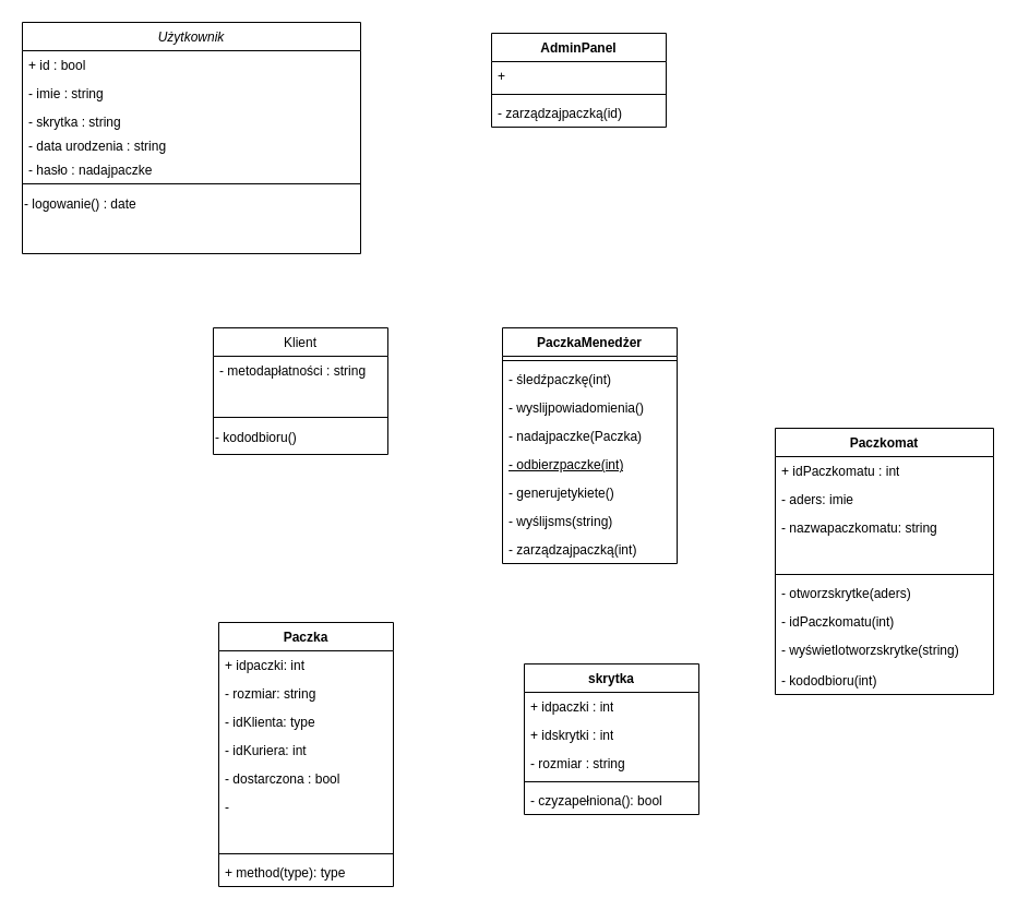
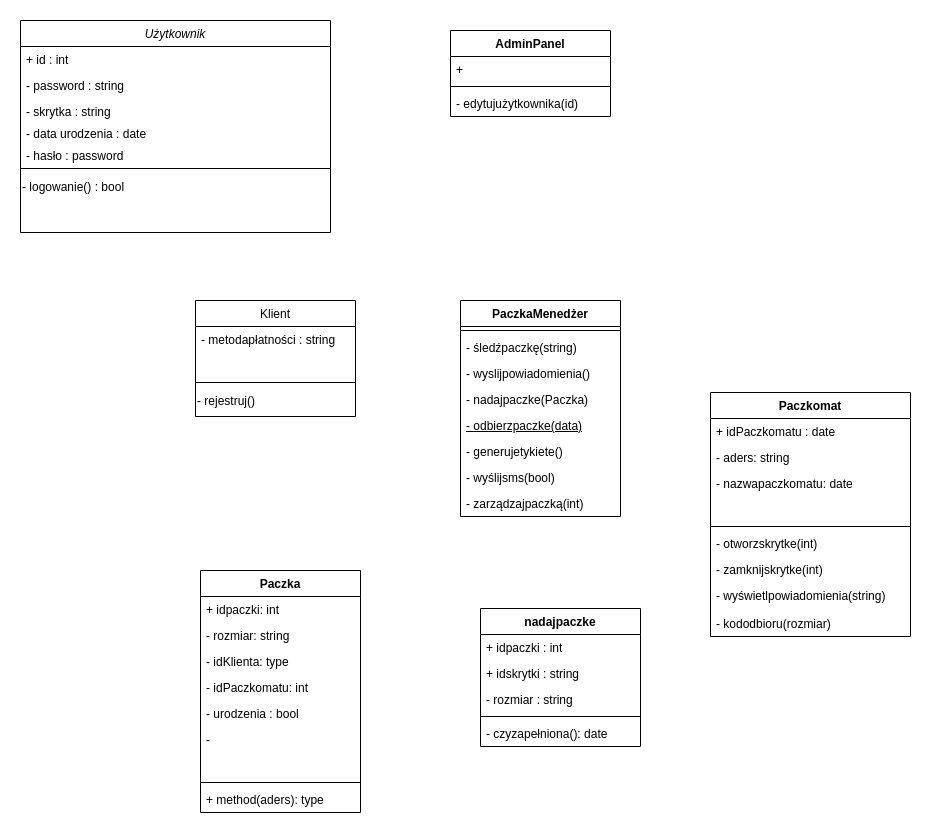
  <mxCell id="0" />
  <mxCell id="1" parent="0" />
  <mxCell id="2" value="Klient" style="swimlane;fontStyle=0;align=center;verticalAlign=top;childLayout=stackLayout;horizontal=1;startSize=26;horizontalStack=0;resizeParent=1;resizeLast=0;collapsible=1;marginBottom=0;rounded=0;shadow=0;strokeWidth=1;" vertex="1" parent="1"><mxGeometry x="195" y="300" width="160" height="116" as="geometry"><mxRectangle x="130" y="380" width="160" height="26" as="alternateBounds" /></mxGeometry></mxCell>
  <mxCell id="3" value="- metodapłatności : string" style="text;align=left;verticalAlign=top;spacingLeft=4;spacingRight=4;overflow=hidden;rotatable=0;points=[[0,0.5],[1,0.5]];portConstraint=eastwest;" vertex="1" parent="2"><mxGeometry y="26" width="160" height="26" as="geometry" /></mxCell>
  <mxCell id="4" style="text;align=left;verticalAlign=top;spacingLeft=4;spacingRight=4;overflow=hidden;rotatable=0;points=[[0,0.5],[1,0.5]];portConstraint=eastwest;rounded=0;shadow=0;html=0;" vertex="1" parent="2"><mxGeometry y="52" width="160" height="26" as="geometry" /></mxCell>
  <mxCell id="5" value="" style="line;html=1;strokeWidth=1;align=left;verticalAlign=middle;spacingTop=-1;spacingLeft=3;spacingRight=3;rotatable=0;labelPosition=right;points=[];portConstraint=eastwest;" vertex="1" parent="2"><mxGeometry y="78" width="160" height="8" as="geometry" /></mxCell>
- <mxCell id="6" value="- kododbioru()" style="text;html=1;align=left;verticalAlign=middle;resizable=0;points=[];autosize=1;strokeColor=none;fillColor=none;" vertex="1" parent="2"><mxGeometry y="86" width="160" height="30" as="geometry" /></mxCell>
+ <mxCell id="6" value="- rejestruj()" style="text;html=1;align=left;verticalAlign=middle;resizable=0;points=[];autosize=1;strokeColor=none;fillColor=none;" vertex="1" parent="2"><mxGeometry y="86" width="160" height="30" as="geometry" /></mxCell>
  <mxCell id="7" value="Użytkownik&#10;" style="swimlane;fontStyle=2;align=center;verticalAlign=top;childLayout=stackLayout;horizontal=1;startSize=26;horizontalStack=0;resizeParent=1;resizeLast=0;collapsible=1;marginBottom=0;rounded=0;shadow=0;strokeWidth=1;" vertex="1" parent="1"><mxGeometry x="20" y="20" width="310" height="212" as="geometry"><mxRectangle x="230" y="140" width="160" height="26" as="alternateBounds" /></mxGeometry></mxCell>
- <mxCell id="8" value="+ id : bool" style="text;align=left;verticalAlign=top;spacingLeft=4;spacingRight=4;overflow=hidden;rotatable=0;points=[[0,0.5],[1,0.5]];portConstraint=eastwest;" vertex="1" parent="7"><mxGeometry y="26" width="310" height="26" as="geometry" /></mxCell>
- <mxCell id="9" value="- imie : string&#10;" style="text;align=left;verticalAlign=top;spacingLeft=4;spacingRight=4;overflow=hidden;rotatable=0;points=[[0,0.5],[1,0.5]];portConstraint=eastwest;rounded=0;shadow=0;html=0;" vertex="1" parent="7"><mxGeometry y="52" width="310" height="26" as="geometry" /></mxCell>
+ <mxCell id="8" value="+ id : int" style="text;align=left;verticalAlign=top;spacingLeft=4;spacingRight=4;overflow=hidden;rotatable=0;points=[[0,0.5],[1,0.5]];portConstraint=eastwest;" vertex="1" parent="7"><mxGeometry y="26" width="310" height="26" as="geometry" /></mxCell>
+ <mxCell id="9" value="- password : string&#10;" style="text;align=left;verticalAlign=top;spacingLeft=4;spacingRight=4;overflow=hidden;rotatable=0;points=[[0,0.5],[1,0.5]];portConstraint=eastwest;rounded=0;shadow=0;html=0;" vertex="1" parent="7"><mxGeometry y="52" width="310" height="26" as="geometry" /></mxCell>
  <mxCell id="10" value="- skrytka : string&#10;" style="text;align=left;verticalAlign=top;spacingLeft=4;spacingRight=4;overflow=hidden;rotatable=0;points=[[0,0.5],[1,0.5]];portConstraint=eastwest;rounded=0;shadow=0;html=0;" vertex="1" parent="7"><mxGeometry y="78" width="310" height="22" as="geometry" /></mxCell>
- <mxCell id="11" value="- data urodzenia : string" style="text;align=left;verticalAlign=top;spacingLeft=4;spacingRight=4;overflow=hidden;rotatable=0;points=[[0,0.5],[1,0.5]];portConstraint=eastwest;rounded=0;shadow=0;html=0;" vertex="1" parent="7"><mxGeometry y="100" width="310" height="22" as="geometry" /></mxCell>
- <mxCell id="12" value="- hasło : nadajpaczke" style="text;align=left;verticalAlign=top;spacingLeft=4;spacingRight=4;overflow=hidden;rotatable=0;points=[[0,0.5],[1,0.5]];portConstraint=eastwest;rounded=0;shadow=0;html=0;" vertex="1" parent="7"><mxGeometry y="122" width="310" height="22" as="geometry" /></mxCell>
+ <mxCell id="11" value="- data urodzenia : date" style="text;align=left;verticalAlign=top;spacingLeft=4;spacingRight=4;overflow=hidden;rotatable=0;points=[[0,0.5],[1,0.5]];portConstraint=eastwest;rounded=0;shadow=0;html=0;" vertex="1" parent="7"><mxGeometry y="100" width="310" height="22" as="geometry" /></mxCell>
+ <mxCell id="12" value="- hasło : password" style="text;align=left;verticalAlign=top;spacingLeft=4;spacingRight=4;overflow=hidden;rotatable=0;points=[[0,0.5],[1,0.5]];portConstraint=eastwest;rounded=0;shadow=0;html=0;" vertex="1" parent="7"><mxGeometry y="122" width="310" height="22" as="geometry" /></mxCell>
  <mxCell id="13" value="" style="line;html=1;strokeWidth=1;align=left;verticalAlign=middle;spacingTop=-1;spacingLeft=3;spacingRight=3;rotatable=0;labelPosition=right;points=[];portConstraint=eastwest;" vertex="1" parent="7"><mxGeometry y="144" width="310" height="8" as="geometry" /></mxCell>
- <mxCell id="14" value="- logowanie() : date" style="text;html=1;align=left;verticalAlign=middle;resizable=0;points=[];autosize=1;strokeColor=none;fillColor=none;" vertex="1" parent="7"><mxGeometry y="152" width="310" height="30" as="geometry" /></mxCell>
+ <mxCell id="14" value="- logowanie() : bool" style="text;html=1;align=left;verticalAlign=middle;resizable=0;points=[];autosize=1;strokeColor=none;fillColor=none;" vertex="1" parent="7"><mxGeometry y="152" width="310" height="30" as="geometry" /></mxCell>
  <mxCell id="15" style="text;html=1;align=left;verticalAlign=middle;resizable=0;points=[];autosize=1;strokeColor=none;fillColor=none;" vertex="1" parent="7"><mxGeometry y="182" width="310" height="30" as="geometry" /></mxCell>
  <mxCell id="16" value="Paczka" style="swimlane;fontStyle=1;align=center;verticalAlign=top;childLayout=stackLayout;horizontal=1;startSize=26;horizontalStack=0;resizeParent=1;resizeParentMax=0;resizeLast=0;collapsible=1;marginBottom=0;whiteSpace=wrap;html=1;" vertex="1" parent="1"><mxGeometry x="200" y="570" width="160" height="242" as="geometry" /></mxCell>
  <mxCell id="17" value="+ idpaczki: int" style="text;strokeColor=none;fillColor=none;align=left;verticalAlign=top;spacingLeft=4;spacingRight=4;overflow=hidden;rotatable=0;points=[[0,0.5],[1,0.5]];portConstraint=eastwest;whiteSpace=wrap;html=1;" vertex="1" parent="16"><mxGeometry y="26" width="160" height="26" as="geometry" /></mxCell>
  <mxCell id="18" value="- rozmiar: string" style="text;strokeColor=none;fillColor=none;align=left;verticalAlign=top;spacingLeft=4;spacingRight=4;overflow=hidden;rotatable=0;points=[[0,0.5],[1,0.5]];portConstraint=eastwest;whiteSpace=wrap;html=1;" vertex="1" parent="16"><mxGeometry y="52" width="160" height="26" as="geometry" /></mxCell>
  <mxCell id="19" value="- idKlienta: type&lt;div&gt;&lt;br&gt;&lt;/div&gt;" style="text;strokeColor=none;fillColor=none;align=left;verticalAlign=top;spacingLeft=4;spacingRight=4;overflow=hidden;rotatable=0;points=[[0,0.5],[1,0.5]];portConstraint=eastwest;whiteSpace=wrap;html=1;" vertex="1" parent="16"><mxGeometry y="78" width="160" height="26" as="geometry" /></mxCell>
- <mxCell id="20" value="- idKuriera: int" style="text;strokeColor=none;fillColor=none;align=left;verticalAlign=top;spacingLeft=4;spacingRight=4;overflow=hidden;rotatable=0;points=[[0,0.5],[1,0.5]];portConstraint=eastwest;whiteSpace=wrap;html=1;" vertex="1" parent="16"><mxGeometry y="104" width="160" height="26" as="geometry" /></mxCell>
- <mxCell id="21" value="- dostarczona : bool" style="text;strokeColor=none;fillColor=none;align=left;verticalAlign=top;spacingLeft=4;spacingRight=4;overflow=hidden;rotatable=0;points=[[0,0.5],[1,0.5]];portConstraint=eastwest;whiteSpace=wrap;html=1;" vertex="1" parent="16"><mxGeometry y="130" width="160" height="26" as="geometry" /></mxCell>
+ <mxCell id="20" value="- idPaczkomatu: int" style="text;strokeColor=none;fillColor=none;align=left;verticalAlign=top;spacingLeft=4;spacingRight=4;overflow=hidden;rotatable=0;points=[[0,0.5],[1,0.5]];portConstraint=eastwest;whiteSpace=wrap;html=1;" vertex="1" parent="16"><mxGeometry y="104" width="160" height="26" as="geometry" /></mxCell>
+ <mxCell id="21" value="- urodzenia : bool" style="text;strokeColor=none;fillColor=none;align=left;verticalAlign=top;spacingLeft=4;spacingRight=4;overflow=hidden;rotatable=0;points=[[0,0.5],[1,0.5]];portConstraint=eastwest;whiteSpace=wrap;html=1;" vertex="1" parent="16"><mxGeometry y="130" width="160" height="26" as="geometry" /></mxCell>
  <mxCell id="22" value="-&amp;nbsp;" style="text;strokeColor=none;fillColor=none;align=left;verticalAlign=top;spacingLeft=4;spacingRight=4;overflow=hidden;rotatable=0;points=[[0,0.5],[1,0.5]];portConstraint=eastwest;whiteSpace=wrap;html=1;" vertex="1" parent="16"><mxGeometry y="156" width="160" height="26" as="geometry" /></mxCell>
  <mxCell id="23" style="text;strokeColor=none;fillColor=none;align=left;verticalAlign=top;spacingLeft=4;spacingRight=4;overflow=hidden;rotatable=0;points=[[0,0.5],[1,0.5]];portConstraint=eastwest;whiteSpace=wrap;html=1;" vertex="1" parent="16"><mxGeometry y="182" width="160" height="26" as="geometry" /></mxCell>
  <mxCell id="24" value="" style="line;strokeWidth=1;fillColor=none;align=left;verticalAlign=middle;spacingTop=-1;spacingLeft=3;spacingRight=3;rotatable=0;labelPosition=right;points=[];portConstraint=eastwest;strokeColor=inherit;" vertex="1" parent="16"><mxGeometry y="208" width="160" height="8" as="geometry" /></mxCell>
- <mxCell id="25" value="+ method(type): type" style="text;strokeColor=none;fillColor=none;align=left;verticalAlign=top;spacingLeft=4;spacingRight=4;overflow=hidden;rotatable=0;points=[[0,0.5],[1,0.5]];portConstraint=eastwest;whiteSpace=wrap;html=1;" vertex="1" parent="16"><mxGeometry y="216" width="160" height="26" as="geometry" /></mxCell>
+ <mxCell id="25" value="+ method(aders): type" style="text;strokeColor=none;fillColor=none;align=left;verticalAlign=top;spacingLeft=4;spacingRight=4;overflow=hidden;rotatable=0;points=[[0,0.5],[1,0.5]];portConstraint=eastwest;whiteSpace=wrap;html=1;" vertex="1" parent="16"><mxGeometry y="216" width="160" height="26" as="geometry" /></mxCell>
  <mxCell id="26" value="PaczkaMenedżer" style="swimlane;fontStyle=1;align=center;verticalAlign=top;childLayout=stackLayout;horizontal=1;startSize=26;horizontalStack=0;resizeParent=1;resizeParentMax=0;resizeLast=0;collapsible=1;marginBottom=0;whiteSpace=wrap;html=1;" vertex="1" parent="1"><mxGeometry x="460" y="300" width="160" height="216" as="geometry" /></mxCell>
  <mxCell id="27" value="" style="line;strokeWidth=1;fillColor=none;align=left;verticalAlign=middle;spacingTop=-1;spacingLeft=3;spacingRight=3;rotatable=0;labelPosition=right;points=[];portConstraint=eastwest;strokeColor=inherit;" vertex="1" parent="26"><mxGeometry y="26" width="160" height="8" as="geometry" /></mxCell>
- <mxCell id="28" value="- śledźpaczkę(int)&amp;nbsp;" style="text;strokeColor=none;fillColor=none;align=left;verticalAlign=top;spacingLeft=4;spacingRight=4;overflow=hidden;rotatable=0;points=[[0,0.5],[1,0.5]];portConstraint=eastwest;whiteSpace=wrap;html=1;" vertex="1" parent="26"><mxGeometry y="34" width="160" height="26" as="geometry" /></mxCell>
+ <mxCell id="28" value="- śledźpaczkę(string)&amp;nbsp;" style="text;strokeColor=none;fillColor=none;align=left;verticalAlign=top;spacingLeft=4;spacingRight=4;overflow=hidden;rotatable=0;points=[[0,0.5],[1,0.5]];portConstraint=eastwest;whiteSpace=wrap;html=1;" vertex="1" parent="26"><mxGeometry y="34" width="160" height="26" as="geometry" /></mxCell>
  <mxCell id="29" value="- wyslijpowiadomienia()" style="text;strokeColor=none;fillColor=none;align=left;verticalAlign=top;spacingLeft=4;spacingRight=4;overflow=hidden;rotatable=0;points=[[0,0.5],[1,0.5]];portConstraint=eastwest;whiteSpace=wrap;html=1;" vertex="1" parent="26"><mxGeometry y="60" width="160" height="26" as="geometry" /></mxCell>
  <mxCell id="30" value="- nadajpaczke(Paczka)" style="text;strokeColor=none;fillColor=none;align=left;verticalAlign=top;spacingLeft=4;spacingRight=4;overflow=hidden;rotatable=0;points=[[0,0.5],[1,0.5]];portConstraint=eastwest;whiteSpace=wrap;html=1;" vertex="1" parent="26"><mxGeometry y="86" width="160" height="26" as="geometry" /></mxCell>
- <mxCell id="31" value="&lt;span style=&quot;text-wrap-mode: nowrap; text-decoration-line: underline;&quot;&gt;- odbierzpaczke(int)&lt;/span&gt;" style="text;strokeColor=none;fillColor=none;align=left;verticalAlign=top;spacingLeft=4;spacingRight=4;overflow=hidden;rotatable=0;points=[[0,0.5],[1,0.5]];portConstraint=eastwest;whiteSpace=wrap;html=1;" vertex="1" parent="26"><mxGeometry y="112" width="160" height="26" as="geometry" /></mxCell>
+ <mxCell id="31" value="&lt;span style=&quot;text-wrap-mode: nowrap; text-decoration-line: underline;&quot;&gt;- odbierzpaczke(data)&lt;/span&gt;" style="text;strokeColor=none;fillColor=none;align=left;verticalAlign=top;spacingLeft=4;spacingRight=4;overflow=hidden;rotatable=0;points=[[0,0.5],[1,0.5]];portConstraint=eastwest;whiteSpace=wrap;html=1;" vertex="1" parent="26"><mxGeometry y="112" width="160" height="26" as="geometry" /></mxCell>
  <mxCell id="32" value="- generujetykiete()" style="text;strokeColor=none;fillColor=none;align=left;verticalAlign=top;spacingLeft=4;spacingRight=4;overflow=hidden;rotatable=0;points=[[0,0.5],[1,0.5]];portConstraint=eastwest;whiteSpace=wrap;html=1;" vertex="1" parent="26"><mxGeometry y="138" width="160" height="26" as="geometry" /></mxCell>
- <mxCell id="33" value="- wyślijsms(string)" style="text;strokeColor=none;fillColor=none;align=left;verticalAlign=top;spacingLeft=4;spacingRight=4;overflow=hidden;rotatable=0;points=[[0,0.5],[1,0.5]];portConstraint=eastwest;whiteSpace=wrap;html=1;" vertex="1" parent="26"><mxGeometry y="164" width="160" height="26" as="geometry" /></mxCell>
+ <mxCell id="33" value="- wyślijsms(bool)" style="text;strokeColor=none;fillColor=none;align=left;verticalAlign=top;spacingLeft=4;spacingRight=4;overflow=hidden;rotatable=0;points=[[0,0.5],[1,0.5]];portConstraint=eastwest;whiteSpace=wrap;html=1;" vertex="1" parent="26"><mxGeometry y="164" width="160" height="26" as="geometry" /></mxCell>
  <mxCell id="34" value="- zarządzajpaczką(int)" style="text;strokeColor=none;fillColor=none;align=left;verticalAlign=top;spacingLeft=4;spacingRight=4;overflow=hidden;rotatable=0;points=[[0,0.5],[1,0.5]];portConstraint=eastwest;whiteSpace=wrap;html=1;" vertex="1" parent="26"><mxGeometry y="190" width="160" height="26" as="geometry" /></mxCell>
  <mxCell id="35" value="Paczkomat" style="swimlane;fontStyle=1;align=center;verticalAlign=top;childLayout=stackLayout;horizontal=1;startSize=26;horizontalStack=0;resizeParent=1;resizeParentMax=0;resizeLast=0;collapsible=1;marginBottom=0;whiteSpace=wrap;html=1;" vertex="1" parent="1"><mxGeometry x="710" y="392" width="200" height="244" as="geometry" /></mxCell>
- <mxCell id="36" value="+ idPaczkomatu : int" style="text;strokeColor=none;fillColor=none;align=left;verticalAlign=top;spacingLeft=4;spacingRight=4;overflow=hidden;rotatable=0;points=[[0,0.5],[1,0.5]];portConstraint=eastwest;whiteSpace=wrap;html=1;" vertex="1" parent="35"><mxGeometry y="26" width="200" height="26" as="geometry" /></mxCell>
- <mxCell id="37" value="- aders: imie" style="text;strokeColor=none;fillColor=none;align=left;verticalAlign=top;spacingLeft=4;spacingRight=4;overflow=hidden;rotatable=0;points=[[0,0.5],[1,0.5]];portConstraint=eastwest;whiteSpace=wrap;html=1;" vertex="1" parent="35"><mxGeometry y="52" width="200" height="26" as="geometry" /></mxCell>
- <mxCell id="38" value="- nazwapaczkomatu: string" style="text;strokeColor=none;fillColor=none;align=left;verticalAlign=top;spacingLeft=4;spacingRight=4;overflow=hidden;rotatable=0;points=[[0,0.5],[1,0.5]];portConstraint=eastwest;whiteSpace=wrap;html=1;" vertex="1" parent="35"><mxGeometry y="78" width="200" height="26" as="geometry" /></mxCell>
+ <mxCell id="36" value="+ idPaczkomatu : date" style="text;strokeColor=none;fillColor=none;align=left;verticalAlign=top;spacingLeft=4;spacingRight=4;overflow=hidden;rotatable=0;points=[[0,0.5],[1,0.5]];portConstraint=eastwest;whiteSpace=wrap;html=1;" vertex="1" parent="35"><mxGeometry y="26" width="200" height="26" as="geometry" /></mxCell>
+ <mxCell id="37" value="- aders: string" style="text;strokeColor=none;fillColor=none;align=left;verticalAlign=top;spacingLeft=4;spacingRight=4;overflow=hidden;rotatable=0;points=[[0,0.5],[1,0.5]];portConstraint=eastwest;whiteSpace=wrap;html=1;" vertex="1" parent="35"><mxGeometry y="52" width="200" height="26" as="geometry" /></mxCell>
+ <mxCell id="38" value="- nazwapaczkomatu: date" style="text;strokeColor=none;fillColor=none;align=left;verticalAlign=top;spacingLeft=4;spacingRight=4;overflow=hidden;rotatable=0;points=[[0,0.5],[1,0.5]];portConstraint=eastwest;whiteSpace=wrap;html=1;" vertex="1" parent="35"><mxGeometry y="78" width="200" height="26" as="geometry" /></mxCell>
  <mxCell id="39" style="text;strokeColor=none;fillColor=none;align=left;verticalAlign=top;spacingLeft=4;spacingRight=4;overflow=hidden;rotatable=0;points=[[0,0.5],[1,0.5]];portConstraint=eastwest;whiteSpace=wrap;html=1;" vertex="1" parent="35"><mxGeometry y="104" width="200" height="26" as="geometry" /></mxCell>
  <mxCell id="40" value="" style="line;strokeWidth=1;fillColor=none;align=left;verticalAlign=middle;spacingTop=-1;spacingLeft=3;spacingRight=3;rotatable=0;labelPosition=right;points=[];portConstraint=eastwest;strokeColor=inherit;" vertex="1" parent="35"><mxGeometry y="130" width="200" height="8" as="geometry" /></mxCell>
- <mxCell id="41" value="- otworzskrytke(aders)" style="text;strokeColor=none;fillColor=none;align=left;verticalAlign=top;spacingLeft=4;spacingRight=4;overflow=hidden;rotatable=0;points=[[0,0.5],[1,0.5]];portConstraint=eastwest;whiteSpace=wrap;html=1;" vertex="1" parent="35"><mxGeometry y="138" width="200" height="26" as="geometry" /></mxCell>
- <mxCell id="42" value="- idPaczkomatu(int)" style="text;strokeColor=none;fillColor=none;align=left;verticalAlign=top;spacingLeft=4;spacingRight=4;overflow=hidden;rotatable=0;points=[[0,0.5],[1,0.5]];portConstraint=eastwest;whiteSpace=wrap;html=1;" vertex="1" parent="35"><mxGeometry y="164" width="200" height="26" as="geometry" /></mxCell>
- <mxCell id="43" value="- wyświetl&lt;span style=&quot;background-color: transparent; color: light-dark(rgb(0, 0, 0), rgb(255, 255, 255));&quot;&gt;otworzskrytke(string)&lt;/span&gt;" style="text;strokeColor=none;fillColor=none;align=left;verticalAlign=top;spacingLeft=4;spacingRight=4;overflow=hidden;rotatable=0;points=[[0,0.5],[1,0.5]];portConstraint=eastwest;whiteSpace=wrap;html=1;" vertex="1" parent="35"><mxGeometry y="190" width="200" height="28" as="geometry" /></mxCell>
- <mxCell id="44" value="- kododbioru(int)" style="text;strokeColor=none;fillColor=none;align=left;verticalAlign=top;spacingLeft=4;spacingRight=4;overflow=hidden;rotatable=0;points=[[0,0.5],[1,0.5]];portConstraint=eastwest;whiteSpace=wrap;html=1;" vertex="1" parent="35"><mxGeometry y="218" width="200" height="26" as="geometry" /></mxCell>
- <mxCell id="45" value="skrytka" style="swimlane;fontStyle=1;align=center;verticalAlign=top;childLayout=stackLayout;horizontal=1;startSize=26;horizontalStack=0;resizeParent=1;resizeParentMax=0;resizeLast=0;collapsible=1;marginBottom=0;whiteSpace=wrap;html=1;" vertex="1" parent="1"><mxGeometry x="480" y="608" width="160" height="138" as="geometry" /></mxCell>
+ <mxCell id="41" value="- otworzskrytke(int)" style="text;strokeColor=none;fillColor=none;align=left;verticalAlign=top;spacingLeft=4;spacingRight=4;overflow=hidden;rotatable=0;points=[[0,0.5],[1,0.5]];portConstraint=eastwest;whiteSpace=wrap;html=1;" vertex="1" parent="35"><mxGeometry y="138" width="200" height="26" as="geometry" /></mxCell>
+ <mxCell id="42" value="- zamknijskrytke(int)" style="text;strokeColor=none;fillColor=none;align=left;verticalAlign=top;spacingLeft=4;spacingRight=4;overflow=hidden;rotatable=0;points=[[0,0.5],[1,0.5]];portConstraint=eastwest;whiteSpace=wrap;html=1;" vertex="1" parent="35"><mxGeometry y="164" width="200" height="26" as="geometry" /></mxCell>
+ <mxCell id="43" value="- wyświetl&lt;span style=&quot;background-color: transparent; color: light-dark(rgb(0, 0, 0), rgb(255, 255, 255));&quot;&gt;powiadomienia(string)&lt;/span&gt;" style="text;strokeColor=none;fillColor=none;align=left;verticalAlign=top;spacingLeft=4;spacingRight=4;overflow=hidden;rotatable=0;points=[[0,0.5],[1,0.5]];portConstraint=eastwest;whiteSpace=wrap;html=1;" vertex="1" parent="35"><mxGeometry y="190" width="200" height="28" as="geometry" /></mxCell>
+ <mxCell id="44" value="- kododbioru(rozmiar)" style="text;strokeColor=none;fillColor=none;align=left;verticalAlign=top;spacingLeft=4;spacingRight=4;overflow=hidden;rotatable=0;points=[[0,0.5],[1,0.5]];portConstraint=eastwest;whiteSpace=wrap;html=1;" vertex="1" parent="35"><mxGeometry y="218" width="200" height="26" as="geometry" /></mxCell>
+ <mxCell id="45" value="nadajpaczke" style="swimlane;fontStyle=1;align=center;verticalAlign=top;childLayout=stackLayout;horizontal=1;startSize=26;horizontalStack=0;resizeParent=1;resizeParentMax=0;resizeLast=0;collapsible=1;marginBottom=0;whiteSpace=wrap;html=1;" vertex="1" parent="1"><mxGeometry x="480" y="608" width="160" height="138" as="geometry" /></mxCell>
  <mxCell id="46" value="+ idpaczki : int" style="text;strokeColor=none;fillColor=none;align=left;verticalAlign=top;spacingLeft=4;spacingRight=4;overflow=hidden;rotatable=0;points=[[0,0.5],[1,0.5]];portConstraint=eastwest;whiteSpace=wrap;html=1;" vertex="1" parent="45"><mxGeometry y="26" width="160" height="26" as="geometry" /></mxCell>
- <mxCell id="47" value="+ idskrytki : int" style="text;strokeColor=none;fillColor=none;align=left;verticalAlign=top;spacingLeft=4;spacingRight=4;overflow=hidden;rotatable=0;points=[[0,0.5],[1,0.5]];portConstraint=eastwest;whiteSpace=wrap;html=1;" vertex="1" parent="45"><mxGeometry y="52" width="160" height="26" as="geometry" /></mxCell>
+ <mxCell id="47" value="+ idskrytki : string" style="text;strokeColor=none;fillColor=none;align=left;verticalAlign=top;spacingLeft=4;spacingRight=4;overflow=hidden;rotatable=0;points=[[0,0.5],[1,0.5]];portConstraint=eastwest;whiteSpace=wrap;html=1;" vertex="1" parent="45"><mxGeometry y="52" width="160" height="26" as="geometry" /></mxCell>
  <mxCell id="48" value="- rozmiar : string" style="text;strokeColor=none;fillColor=none;align=left;verticalAlign=top;spacingLeft=4;spacingRight=4;overflow=hidden;rotatable=0;points=[[0,0.5],[1,0.5]];portConstraint=eastwest;whiteSpace=wrap;html=1;" vertex="1" parent="45"><mxGeometry y="78" width="160" height="26" as="geometry" /></mxCell>
  <mxCell id="49" value="" style="line;strokeWidth=1;fillColor=none;align=left;verticalAlign=middle;spacingTop=-1;spacingLeft=3;spacingRight=3;rotatable=0;labelPosition=right;points=[];portConstraint=eastwest;strokeColor=inherit;" vertex="1" parent="45"><mxGeometry y="104" width="160" height="8" as="geometry" /></mxCell>
- <mxCell id="50" value="- czyzapełniona(): bool" style="text;strokeColor=none;fillColor=none;align=left;verticalAlign=top;spacingLeft=4;spacingRight=4;overflow=hidden;rotatable=0;points=[[0,0.5],[1,0.5]];portConstraint=eastwest;whiteSpace=wrap;html=1;" vertex="1" parent="45"><mxGeometry y="112" width="160" height="26" as="geometry" /></mxCell>
+ <mxCell id="50" value="- czyzapełniona(): date" style="text;strokeColor=none;fillColor=none;align=left;verticalAlign=top;spacingLeft=4;spacingRight=4;overflow=hidden;rotatable=0;points=[[0,0.5],[1,0.5]];portConstraint=eastwest;whiteSpace=wrap;html=1;" vertex="1" parent="45"><mxGeometry y="112" width="160" height="26" as="geometry" /></mxCell>
  <mxCell id="51" value="AdminPanel" style="swimlane;fontStyle=1;align=center;verticalAlign=top;childLayout=stackLayout;horizontal=1;startSize=26;horizontalStack=0;resizeParent=1;resizeParentMax=0;resizeLast=0;collapsible=1;marginBottom=0;whiteSpace=wrap;html=1;" vertex="1" parent="1"><mxGeometry x="450" y="30" width="160" height="86" as="geometry" /></mxCell>
  <mxCell id="52" value="+&amp;nbsp;" style="text;strokeColor=none;fillColor=none;align=left;verticalAlign=top;spacingLeft=4;spacingRight=4;overflow=hidden;rotatable=0;points=[[0,0.5],[1,0.5]];portConstraint=eastwest;whiteSpace=wrap;html=1;" vertex="1" parent="51"><mxGeometry y="26" width="160" height="26" as="geometry" /></mxCell>
  <mxCell id="53" value="" style="line;strokeWidth=1;fillColor=none;align=left;verticalAlign=middle;spacingTop=-1;spacingLeft=3;spacingRight=3;rotatable=0;labelPosition=right;points=[];portConstraint=eastwest;strokeColor=inherit;" vertex="1" parent="51"><mxGeometry y="52" width="160" height="8" as="geometry" /></mxCell>
- <mxCell id="54" value="- zarządzajpaczką(id)" style="text;strokeColor=none;fillColor=none;align=left;verticalAlign=top;spacingLeft=4;spacingRight=4;overflow=hidden;rotatable=0;points=[[0,0.5],[1,0.5]];portConstraint=eastwest;whiteSpace=wrap;html=1;" vertex="1" parent="51"><mxGeometry y="60" width="160" height="26" as="geometry" /></mxCell>
+ <mxCell id="54" value="- edytujużytkownika(id)" style="text;strokeColor=none;fillColor=none;align=left;verticalAlign=top;spacingLeft=4;spacingRight=4;overflow=hidden;rotatable=0;points=[[0,0.5],[1,0.5]];portConstraint=eastwest;whiteSpace=wrap;html=1;" vertex="1" parent="51"><mxGeometry y="60" width="160" height="26" as="geometry" /></mxCell>
